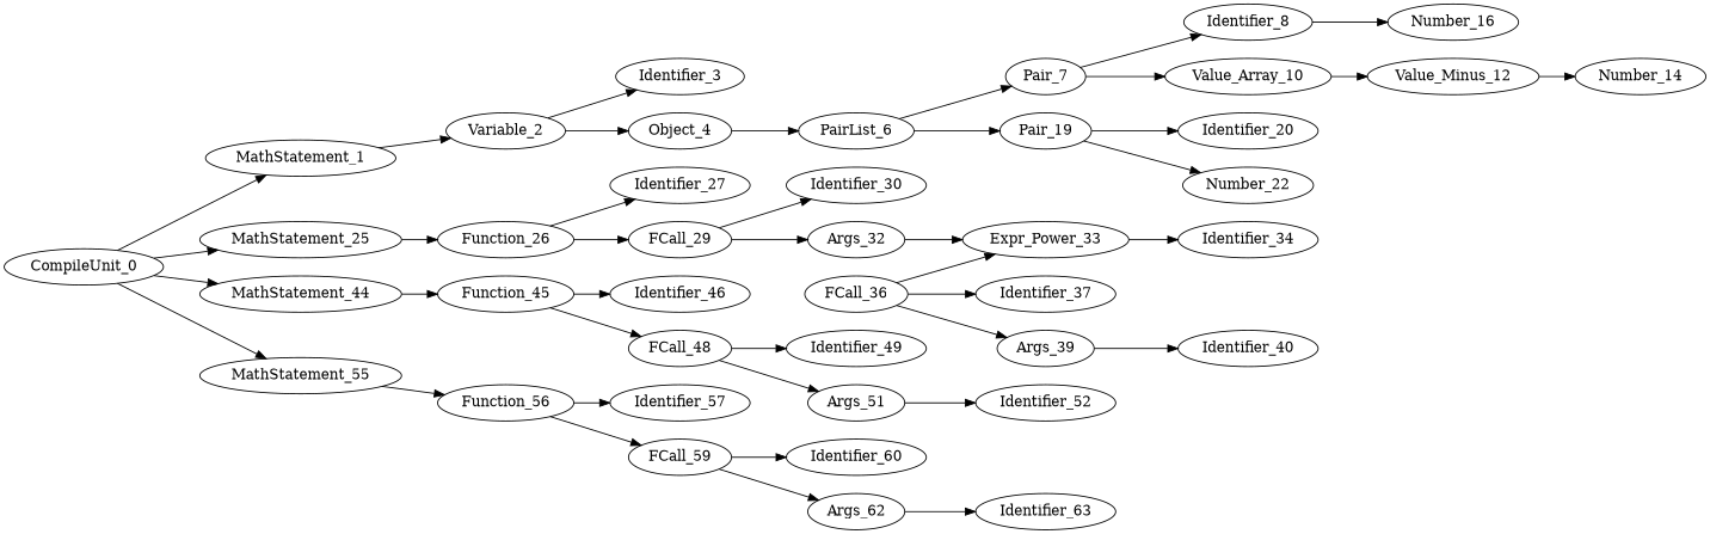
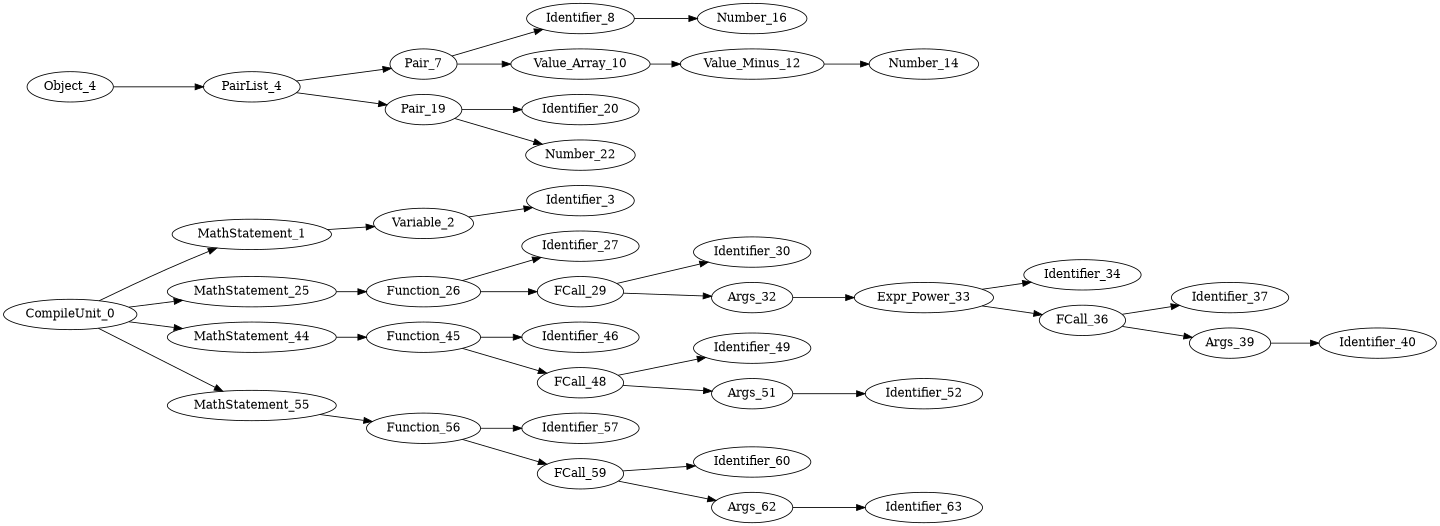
  digraph {
    rankdir=LR
    CompileUnit_0
    MathStatement_1
    MathStatement_25
    MathStatement_44
    MathStatement_55
    Variable_2
    Function_26
    Function_45
    Function_56
    Identifier_3
    Object_4
-   PairList_6
+   PairList_6 [label=PairList_4]
    Pair_7
    Pair_19
    Identifier_8
    Value_Array_10
    Identifier_20
    Number_22
    Number_16
    Value_Minus_12
    Number_14
    Identifier_27
    FCall_29
    Identifier_30
    Args_32
    Expr_Power_33
    Identifier_34
    FCall_36
    Identifier_37
    Args_39
    Identifier_40
    Identifier_46
    FCall_48
    Identifier_49
    Args_51
    Identifier_52
    Identifier_57
    FCall_59
    Identifier_60
    Args_62
    Identifier_63
    CompileUnit_0 -> MathStatement_1
    CompileUnit_0 -> MathStatement_25
    CompileUnit_0 -> MathStatement_44
    CompileUnit_0 -> MathStatement_55
    MathStatement_1 -> Variable_2
    MathStatement_25 -> Function_26
    MathStatement_44 -> Function_45
    MathStatement_55 -> Function_56
    Variable_2 -> Identifier_3
-   Variable_2 -> Object_4
    Function_26 -> Identifier_27
    Function_26 -> FCall_29
    Function_45 -> Identifier_46
    Function_45 -> FCall_48
    Function_56 -> Identifier_57
    Function_56 -> FCall_59
    Object_4 -> PairList_6
    PairList_6 -> Pair_7
    PairList_6 -> Pair_19
    Pair_7 -> Identifier_8
    Pair_7 -> Value_Array_10
    Pair_19 -> Identifier_20
    Pair_19 -> Number_22
    Identifier_8 -> Number_16
    Value_Array_10 -> Value_Minus_12
    Value_Minus_12 -> Number_14
    FCall_29 -> Identifier_30
    FCall_29 -> Args_32
    Args_32 -> Expr_Power_33
    Expr_Power_33 -> Identifier_34
-   FCall_36 -> Expr_Power_33
+   Expr_Power_33 -> FCall_36
    FCall_36 -> Identifier_37
    FCall_36 -> Args_39
    Args_39 -> Identifier_40
    FCall_48 -> Identifier_49
    FCall_48 -> Args_51
    Args_51 -> Identifier_52
    FCall_59 -> Identifier_60
    FCall_59 -> Args_62
    Args_62 -> Identifier_63
  }
